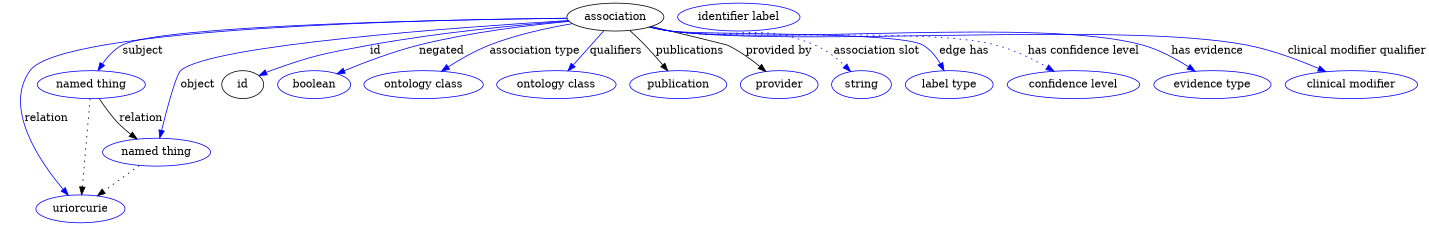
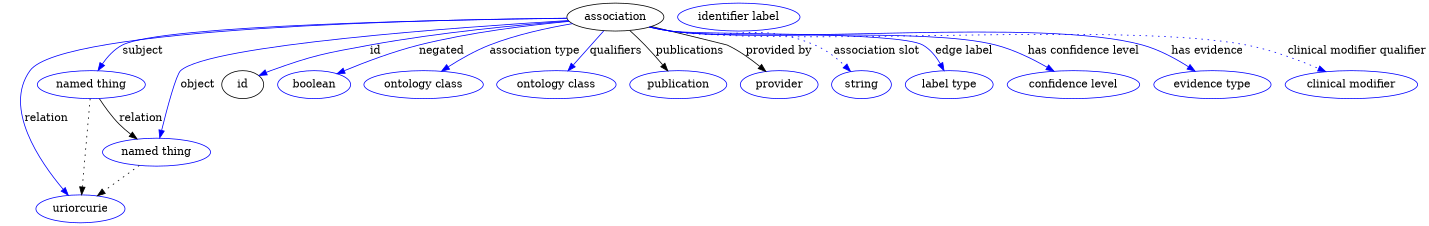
  digraph {
    node [color=blue]
    edge [color=blue style=solid]
    n1 [height=0.5 label=association width=1.3723 color=""]
    n2 [height=0.5 label="named thing" width=1.5019]
    n3 [height=0.5 label=uriorcurie width=1.2492]
    n4 [height=0.5 label="named thing" width=1.5019]
    id [height=0.5 width=0.75 color=""]
    n6 [height=0.5 label=boolean width=1.0584]
    n7 [height=0.5 label="ontology class" width=1.6931]
    n8 [height=0.5 label="ontology class" width=1.6931]
    n9 [height=0.5 label=publication width=1.3859]
    n10 [height=0.5 label=provider width=1.1129]
    n11 [height=0.5 label=string width=0.8403]
    n12 [height=0.5 label="label type" width=1.2425]
    n13 [height=0.5 label="confidence level" width=1.8836]
    n14 [height=0.5 label="evidence type" width=1.6379]
    n15 [height=0.5 label="clinical modifier" width=1.8975]
    n16 [height=0.5 label="identifier label" width=1.652]
    n1 -> n2 [label=subject]
    n1 -> n3 [label=relation]
    n1 -> n4 [label=object]
    n1 -> id [label=id]
    n1 -> n6 [label=negated]
    n1 -> n7 [label="association type"]
    n1 -> n8 [label=qualifiers]
    n1 -> n9 [color=black label=publications]
    n1 -> n10 [color=black label="provided by"]
    n1 -> n11 [label="association slot" style=dotted]
-   n1 -> n12 [label="edge has"]
-   n1 -> n13 [label="has confidence level" style=dotted]
+   n1 -> n12 [label="edge label"]
+   n1 -> n13 [label="has confidence level"]
    n1 -> n14 [label="has evidence"]
-   n1 -> n15 [label="clinical modifier qualifier"]
+   n1 -> n15 [label="clinical modifier qualifier" style=dotted]
    n2 -> n3 [style=dotted color=""]
    n2 -> n4 [label=relation color="" style=""]
    n4 -> n3 [style=dotted color=""]
  }
